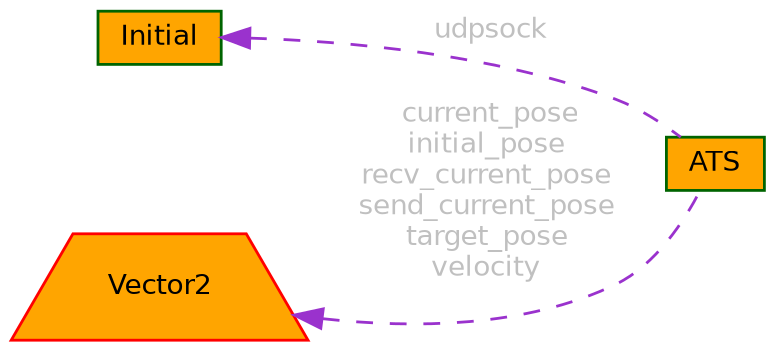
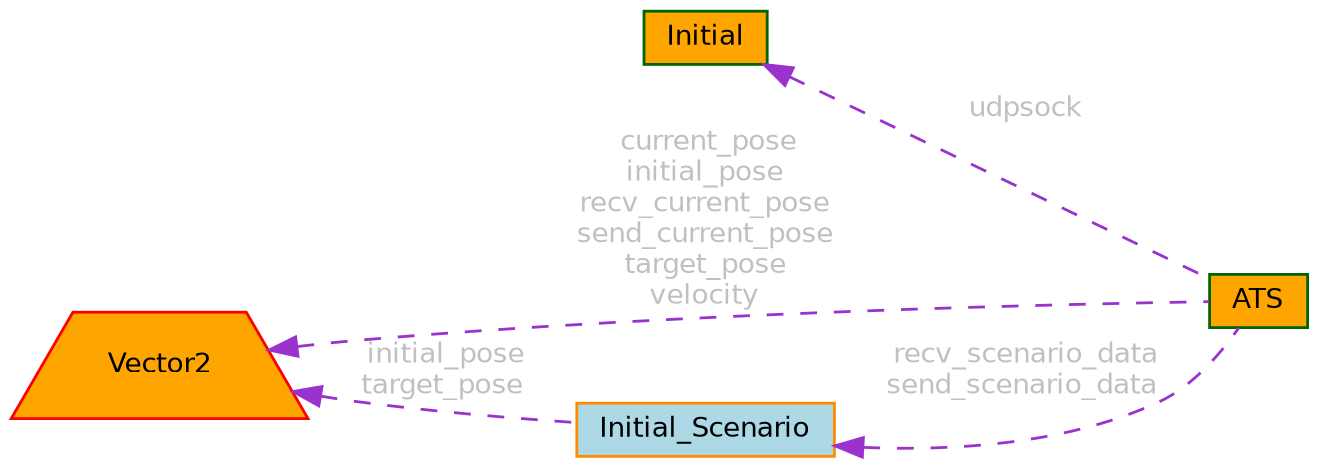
  digraph {
    rankdir=LR
    node [color=darkgreen fillcolor=orange fontname=Helvetica fontsize=10 shape=box style=filled]
    edge [color=darkorchid3 dir=back fontcolor=grey fontname=Helvetica fontsize=10 labelfontname=Helvetica labelfontsize=10 style=dashed]
    n1 [fontcolor=black height=0.2 label=ATS width=0.4]
    n2 [height=0.2 label=Initial width=0.4]
    n3 [color=red height=0.2 label=Vector2 shape=trapezium width=0.4]
+   n4 [color=darkorange fillcolor=lightblue height=0.2 label=Initial_Scenario width=0.4]
    n2 -> n1 [label=" udpsock"]
    n3 -> n1 [label=" current_pose\ninitial_pose\nrecv_current_pose\nsend_current_pose\ntarget_pose\nvelocity"]
+   n3 -> n4 [label=" initial_pose\ntarget_pose"]
+   n4 -> n1 [label=" recv_scenario_data\nsend_scenario_data"]
  }
